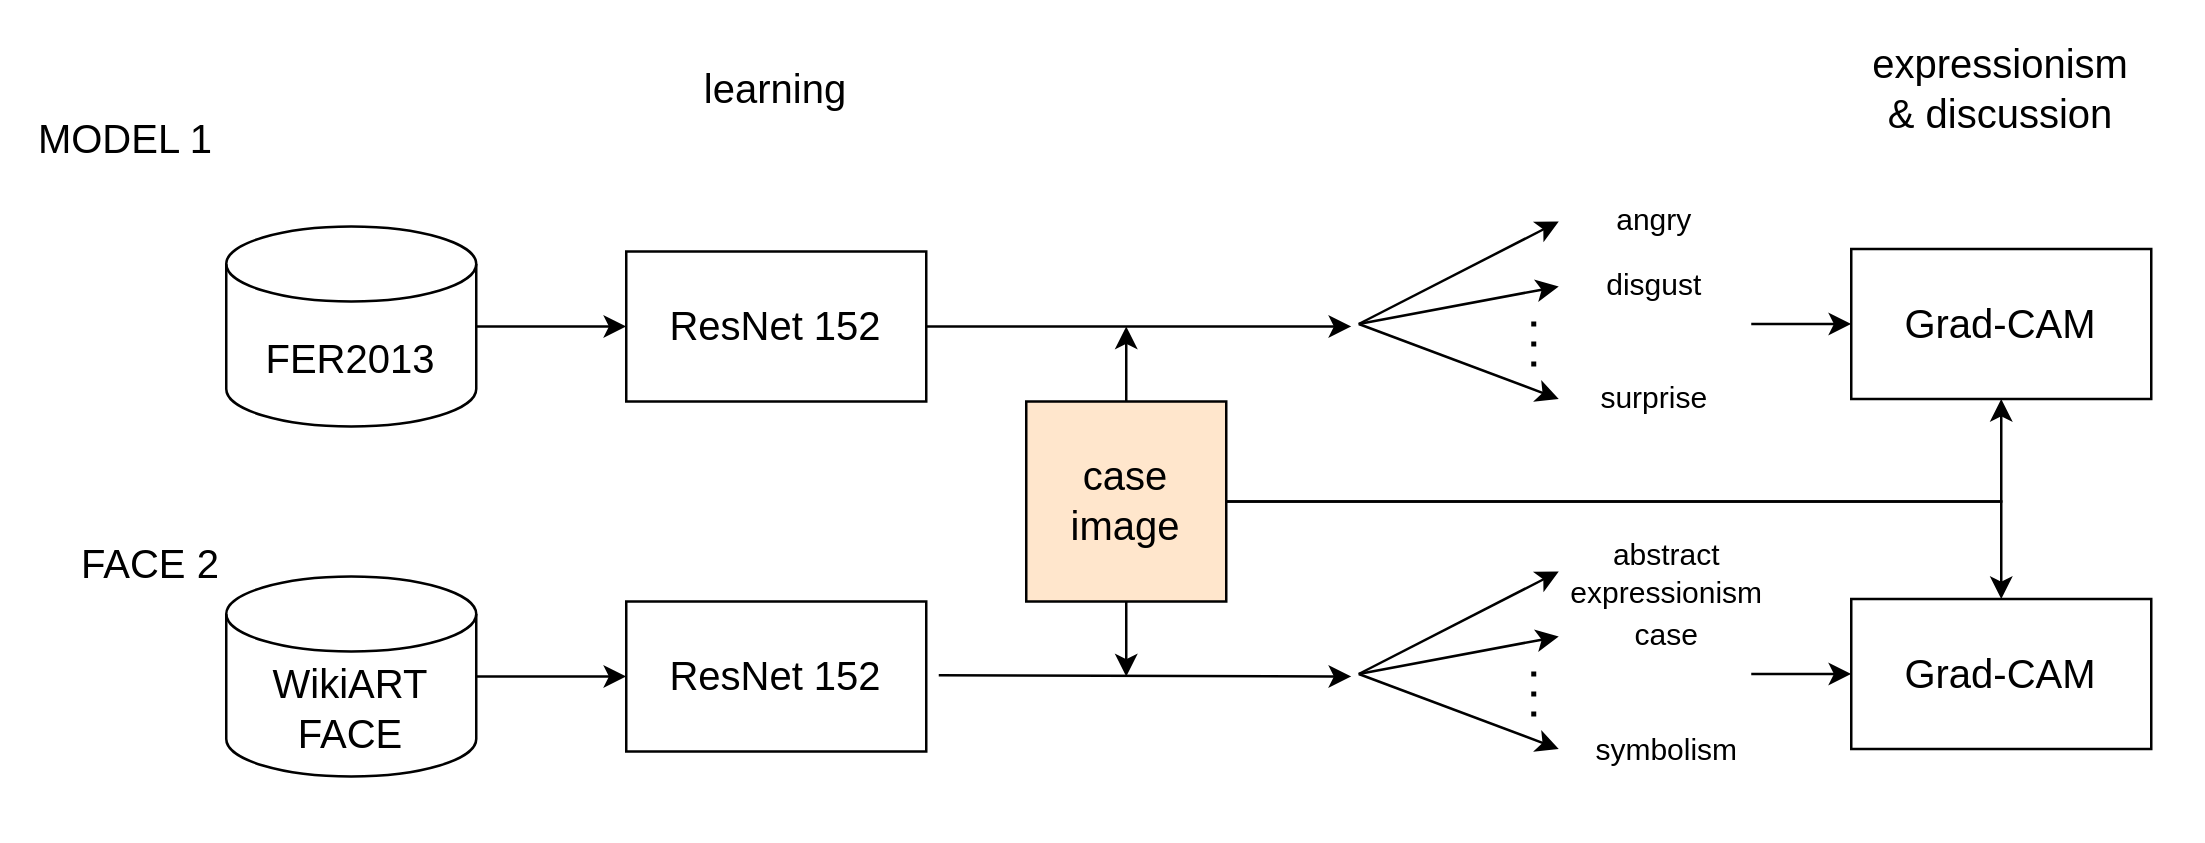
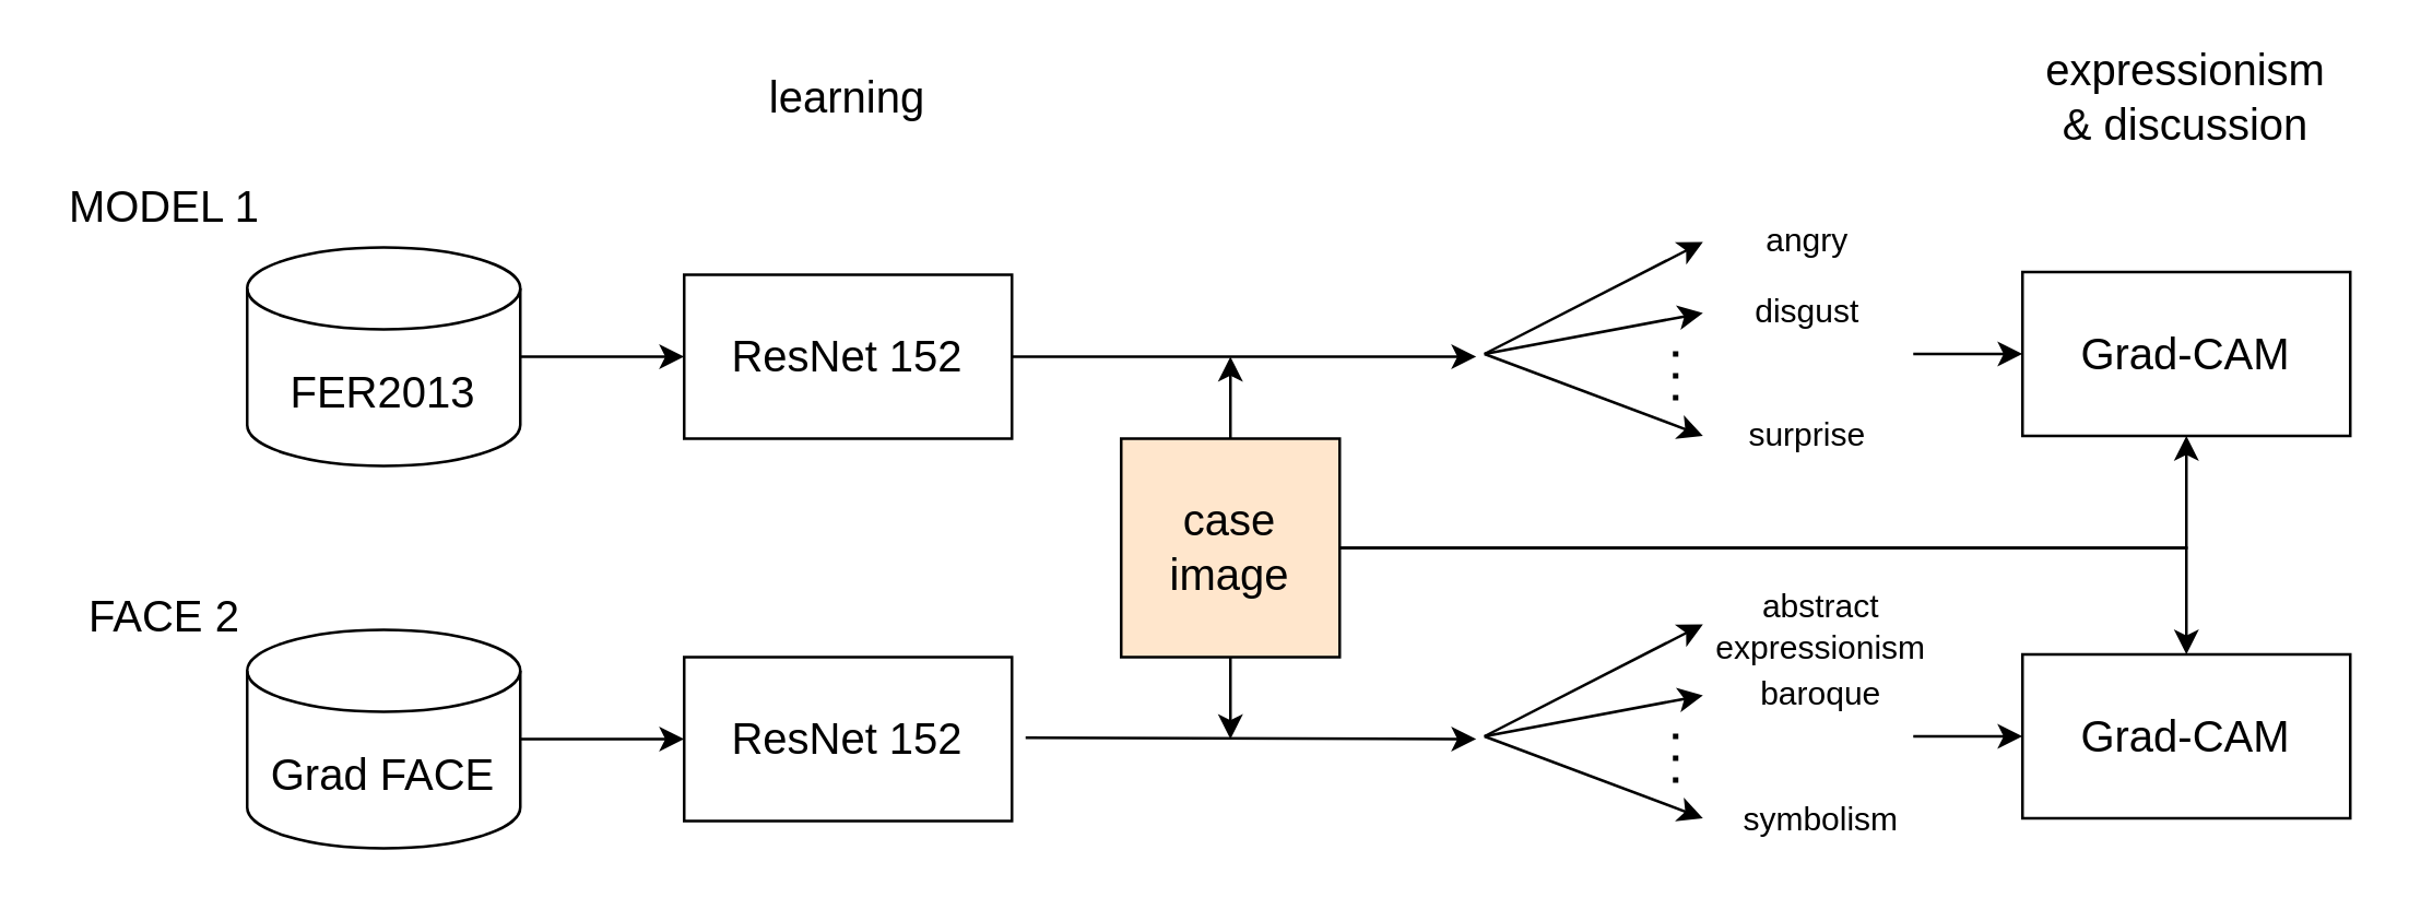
  <mxCell id="0" />
  <mxCell id="1" parent="0" />
  <mxCell id="2" value="&lt;font style=&quot;font-size: 16px;&quot;&gt;FER2013&lt;/font&gt;" style="shape=cylinder3;whiteSpace=wrap;html=1;boundedLbl=1;backgroundOutline=1;size=15;" parent="1" vertex="1"><mxGeometry x="90" y="90" width="100" height="80" as="geometry" /></mxCell>
  <mxCell id="3" value="" style="endArrow=classic;html=1;rounded=0;exitX=1;exitY=0.5;exitDx=0;exitDy=0;exitPerimeter=0;entryX=0;entryY=0.5;entryDx=0;entryDy=0;" parent="1" source="2" target="4" edge="1"><mxGeometry width="50" height="50" relative="1" as="geometry"><mxPoint x="-30" y="390" as="sourcePoint" /><mxPoint x="204" y="130" as="targetPoint" /></mxGeometry></mxCell>
  <mxCell id="4" value="&lt;font style=&quot;font-size: 16px;&quot;&gt;ResNet 152&lt;/font&gt;" style="rounded=0;whiteSpace=wrap;html=1;" parent="1" vertex="1"><mxGeometry x="250" y="100" width="120" height="60" as="geometry" /></mxCell>
  <mxCell id="5" value="" style="endArrow=classic;html=1;rounded=0;exitX=1;exitY=0.5;exitDx=0;exitDy=0;entryX=0;entryY=0.5;entryDx=0;entryDy=0;" parent="1" edge="1" target="9"><mxGeometry width="50" height="50" relative="1" as="geometry"><mxPoint x="543" y="129" as="sourcePoint" /><mxPoint x="633" y="90" as="targetPoint" /></mxGeometry></mxCell>
  <mxCell id="6" value="" style="endArrow=classic;html=1;rounded=0;entryX=0;entryY=0.5;entryDx=0;entryDy=0;" parent="1" edge="1" target="10"><mxGeometry width="50" height="50" relative="1" as="geometry"><mxPoint x="543" y="129" as="sourcePoint" /><mxPoint x="623" y="99" as="targetPoint" /></mxGeometry></mxCell>
  <mxCell id="7" value="" style="endArrow=classic;html=1;rounded=0;entryX=0;entryY=0.5;entryDx=0;entryDy=0;" parent="1" edge="1" target="11"><mxGeometry width="50" height="50" relative="1" as="geometry"><mxPoint x="543" y="129" as="sourcePoint" /><mxPoint x="623" y="159" as="targetPoint" /></mxGeometry></mxCell>
  <mxCell id="8" value="" style="endArrow=none;dashed=1;html=1;dashPattern=1 3;strokeWidth=2;rounded=0;" parent="1" edge="1"><mxGeometry width="50" height="50" relative="1" as="geometry"><mxPoint x="613" y="146" as="sourcePoint" /><mxPoint x="613" y="126" as="targetPoint" /></mxGeometry></mxCell>
  <mxCell id="9" value="angry" style="text;html=1;strokeColor=none;fillColor=none;align=center;verticalAlign=middle;whiteSpace=wrap;rounded=0;" parent="1" vertex="1"><mxGeometry x="623" y="73" width="77" height="30" as="geometry" /></mxCell>
  <mxCell id="10" value="disgust" style="text;html=1;strokeColor=none;fillColor=none;align=center;verticalAlign=middle;whiteSpace=wrap;rounded=0;" parent="1" vertex="1"><mxGeometry x="623" y="99" width="77" height="30" as="geometry" /></mxCell>
  <mxCell id="11" value="surprise" style="text;html=1;strokeColor=none;fillColor=none;align=center;verticalAlign=middle;whiteSpace=wrap;rounded=0;" parent="1" vertex="1"><mxGeometry x="623" y="144" width="77" height="30" as="geometry" /></mxCell>
- <mxCell id="12" value="MODEL 1" style="text;html=1;strokeColor=none;fillColor=none;align=center;verticalAlign=middle;whiteSpace=wrap;rounded=0;fontSize=16;" vertex="1" parent="1"><mxGeometry x="10" y="40" width="80" height="30" as="geometry" /></mxCell>
+ <mxCell id="12" value="MODEL 1" style="text;html=1;strokeColor=none;fillColor=none;align=center;verticalAlign=middle;whiteSpace=wrap;rounded=0;fontSize=16;" vertex="1" parent="1"><mxGeometry x="20" y="60" width="80" height="30" as="geometry" /></mxCell>
  <mxCell id="13" value="FACE 2" style="text;html=1;strokeColor=none;fillColor=none;align=center;verticalAlign=middle;whiteSpace=wrap;rounded=0;fontSize=16;" vertex="1" parent="1"><mxGeometry x="20" y="210" width="80" height="30" as="geometry" /></mxCell>
  <mxCell id="14" value="learning" style="text;html=1;strokeColor=none;fillColor=none;align=center;verticalAlign=middle;whiteSpace=wrap;rounded=0;fontSize=16;" vertex="1" parent="1"><mxGeometry x="270" y="20" width="80" height="30" as="geometry" /></mxCell>
  <mxCell id="15" value="&lt;font style=&quot;font-size: 16px;&quot;&gt;case image&lt;/font&gt;" style="whiteSpace=wrap;html=1;aspect=fixed;fillColor=#ffe6cc;" vertex="1" parent="1"><mxGeometry x="410" y="160" width="80" height="80" as="geometry" /></mxCell>
  <mxCell id="16" value="" style="endArrow=classic;html=1;rounded=0;exitX=1;exitY=0.5;exitDx=0;exitDy=0;" edge="1" parent="1" source="4"><mxGeometry width="50" height="50" relative="1" as="geometry"><mxPoint x="400" y="129.5" as="sourcePoint" /><mxPoint x="540" y="130" as="targetPoint" /></mxGeometry></mxCell>
  <mxCell id="17" value="" style="endArrow=classic;html=1;rounded=0;exitX=0.5;exitY=0;exitDx=0;exitDy=0;" edge="1" parent="1" source="15"><mxGeometry width="50" height="50" relative="1" as="geometry"><mxPoint x="309" y="220" as="sourcePoint" /><mxPoint x="450" y="130" as="targetPoint" /></mxGeometry></mxCell>
- <mxCell id="18" value="&lt;span style=&quot;font-size: 16px;&quot;&gt;WikiART FACE&lt;/span&gt;" style="shape=cylinder3;whiteSpace=wrap;html=1;boundedLbl=1;backgroundOutline=1;size=15;" vertex="1" parent="1"><mxGeometry x="90" y="230" width="100" height="80" as="geometry" /></mxCell>
+ <mxCell id="18" value="&lt;span style=&quot;font-size: 16px;&quot;&gt;Grad FACE&lt;/span&gt;" style="shape=cylinder3;whiteSpace=wrap;html=1;boundedLbl=1;backgroundOutline=1;size=15;" vertex="1" parent="1"><mxGeometry x="90" y="230" width="100" height="80" as="geometry" /></mxCell>
  <mxCell id="19" value="" style="endArrow=classic;html=1;rounded=0;entryX=0;entryY=0.5;entryDx=0;entryDy=0;exitX=1;exitY=0.5;exitDx=0;exitDy=0;exitPerimeter=0;" edge="1" parent="1" source="18" target="20"><mxGeometry width="50" height="50" relative="1" as="geometry"><mxPoint x="210" y="305" as="sourcePoint" /><mxPoint x="250" y="269.5" as="targetPoint" /></mxGeometry></mxCell>
  <mxCell id="20" value="&lt;font style=&quot;font-size: 16px;&quot;&gt;ResNet 152&lt;/font&gt;" style="rounded=0;whiteSpace=wrap;html=1;" vertex="1" parent="1"><mxGeometry x="250" y="240" width="120" height="60" as="geometry" /></mxCell>
  <mxCell id="21" value="" style="endArrow=classic;html=1;rounded=0;exitX=1;exitY=0.5;exitDx=0;exitDy=0;" edge="1" parent="1"><mxGeometry width="50" height="50" relative="1" as="geometry"><mxPoint x="375" y="269.5" as="sourcePoint" /><mxPoint x="540" y="270" as="targetPoint" /></mxGeometry></mxCell>
  <mxCell id="22" value="" style="endArrow=classic;html=1;rounded=0;" edge="1" parent="1" source="15"><mxGeometry width="50" height="50" relative="1" as="geometry"><mxPoint x="489" y="170" as="sourcePoint" /><mxPoint x="450" y="270" as="targetPoint" /></mxGeometry></mxCell>
  <mxCell id="23" value="" style="endArrow=classic;html=1;rounded=0;exitX=1;exitY=0.5;exitDx=0;exitDy=0;entryX=0;entryY=0.5;entryDx=0;entryDy=0;" edge="1" parent="1"><mxGeometry width="50" height="50" relative="1" as="geometry"><mxPoint x="543" y="269" as="sourcePoint" /><mxPoint x="623" y="228" as="targetPoint" /></mxGeometry></mxCell>
  <mxCell id="24" value="" style="endArrow=classic;html=1;rounded=0;entryX=0;entryY=0.5;entryDx=0;entryDy=0;" edge="1" parent="1" target="28"><mxGeometry width="50" height="50" relative="1" as="geometry"><mxPoint x="543" y="269" as="sourcePoint" /><mxPoint x="623" y="254" as="targetPoint" /></mxGeometry></mxCell>
  <mxCell id="25" value="" style="endArrow=classic;html=1;rounded=0;entryX=0;entryY=0.5;entryDx=0;entryDy=0;" edge="1" parent="1"><mxGeometry width="50" height="50" relative="1" as="geometry"><mxPoint x="543" y="269" as="sourcePoint" /><mxPoint x="623" y="299" as="targetPoint" /></mxGeometry></mxCell>
  <mxCell id="26" value="" style="endArrow=none;dashed=1;html=1;dashPattern=1 3;strokeWidth=2;rounded=0;" edge="1" parent="1"><mxGeometry width="50" height="50" relative="1" as="geometry"><mxPoint x="613" y="286" as="sourcePoint" /><mxPoint x="613" y="266" as="targetPoint" /></mxGeometry></mxCell>
  <mxCell id="27" value="abstract expressionism" style="text;html=1;strokeColor=none;fillColor=none;align=center;verticalAlign=middle;whiteSpace=wrap;rounded=0;" vertex="1" parent="1"><mxGeometry x="623" y="214" width="87" height="30" as="geometry" /></mxCell>
- <mxCell id="28" value="case" style="text;html=1;strokeColor=none;fillColor=none;align=center;verticalAlign=middle;whiteSpace=wrap;rounded=0;" vertex="1" parent="1"><mxGeometry x="623" y="239" width="87" height="30" as="geometry" /></mxCell>
+ <mxCell id="28" value="baroque" style="text;html=1;strokeColor=none;fillColor=none;align=center;verticalAlign=middle;whiteSpace=wrap;rounded=0;" vertex="1" parent="1"><mxGeometry x="623" y="239" width="87" height="30" as="geometry" /></mxCell>
  <mxCell id="29" value="symbolism" style="text;html=1;strokeColor=none;fillColor=none;align=center;verticalAlign=middle;whiteSpace=wrap;rounded=0;" vertex="1" parent="1"><mxGeometry x="623" y="285" width="87" height="30" as="geometry" /></mxCell>
  <mxCell id="30" value="expressionism &amp;amp; discussion" style="text;html=1;strokeColor=none;fillColor=none;align=center;verticalAlign=middle;whiteSpace=wrap;rounded=0;fontSize=16;" vertex="1" parent="1"><mxGeometry x="760" y="20" width="80" height="30" as="geometry" /></mxCell>
  <mxCell id="31" value="&lt;font style=&quot;font-size: 16px;&quot;&gt;Grad-CAM&lt;/font&gt;" style="rounded=0;whiteSpace=wrap;html=1;" vertex="1" parent="1"><mxGeometry x="740" y="99" width="120" height="60" as="geometry" /></mxCell>
  <mxCell id="32" value="&lt;font style=&quot;font-size: 16px;&quot;&gt;Grad-CAM&lt;/font&gt;" style="rounded=0;whiteSpace=wrap;html=1;" vertex="1" parent="1"><mxGeometry x="740" y="239" width="120" height="60" as="geometry" /></mxCell>
  <mxCell id="33" value="" style="endArrow=classic;html=1;rounded=0;entryX=0;entryY=0.5;entryDx=0;entryDy=0;" edge="1" parent="1" target="31"><mxGeometry width="50" height="50" relative="1" as="geometry"><mxPoint x="700" y="129" as="sourcePoint" /><mxPoint x="750" y="89" as="targetPoint" /></mxGeometry></mxCell>
  <mxCell id="34" value="" style="endArrow=classic;html=1;rounded=0;entryX=0;entryY=0.5;entryDx=0;entryDy=0;" edge="1" parent="1" target="32"><mxGeometry width="50" height="50" relative="1" as="geometry"><mxPoint x="700" y="269" as="sourcePoint" /><mxPoint x="710" y="420" as="targetPoint" /></mxGeometry></mxCell>
  <mxCell id="35" value="" style="endArrow=classic;html=1;rounded=0;exitX=1;exitY=0.5;exitDx=0;exitDy=0;" edge="1" parent="1" source="15" target="31"><mxGeometry width="50" height="50" relative="1" as="geometry"><mxPoint x="500" y="210" as="sourcePoint" /><mxPoint x="800" y="160" as="targetPoint" /><Array as="points"><mxPoint x="800" y="200" /></Array></mxGeometry></mxCell>
  <mxCell id="36" value="" style="endArrow=classic;html=1;rounded=0;exitX=1;exitY=0.5;exitDx=0;exitDy=0;entryX=0.5;entryY=0;entryDx=0;entryDy=0;" edge="1" parent="1" source="15" target="32"><mxGeometry width="50" height="50" relative="1" as="geometry"><mxPoint x="500" y="210" as="sourcePoint" /><mxPoint x="810" y="169" as="targetPoint" /><Array as="points"><mxPoint x="800" y="200" /></Array></mxGeometry></mxCell>
